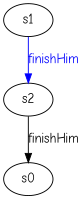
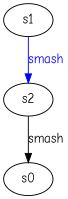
  digraph {
    fontname="Comic Neue"
    node [color="#000000" fontcolor="#000000" fontname="Comic Neue"]
    edge [fontname="Comic Neue"]
    n1 [label=s0]
    n2 [label=s1]
    n3 [label=s2]
-   n2 -> n3 [color=blue fontcolor=blue label=finishHim]
-   n3 -> n1 [color=black fontcolor=black label=finishHim]
+   n2 -> n3 [color=blue fontcolor=blue label=smash]
+   n3 -> n1 [color=black fontcolor=black label=smash]
  }
